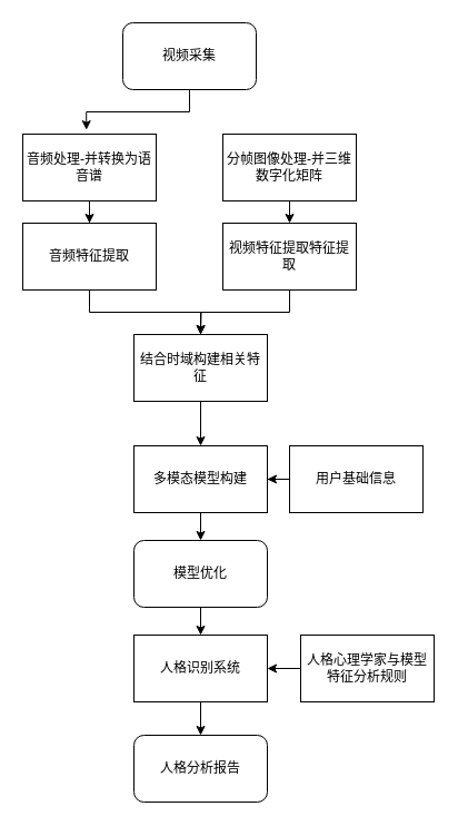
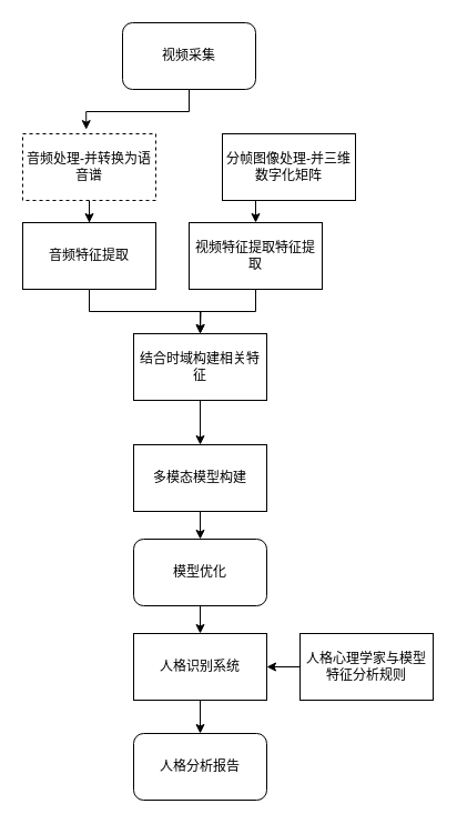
  <mxCell id="0" />
  <mxCell id="1" parent="0" />
  <mxCell id="2" style="edgeStyle=orthogonalEdgeStyle;rounded=0;orthogonalLoop=1;jettySize=auto;html=1;exitX=0.5;exitY=1;exitDx=0;exitDy=0;entryX=0.5;entryY=0;entryDx=0;entryDy=0;" edge="1" parent="1" source="3" target="11"><mxGeometry relative="1" as="geometry" /></mxCell>
  <mxCell id="3" value="分帧图像处理-并三维数字化矩阵" style="rounded=0;whiteSpace=wrap;html=1;" vertex="1" parent="1"><mxGeometry x="200" y="120" width="120" height="60" as="geometry" /></mxCell>
  <mxCell id="4" style="edgeStyle=orthogonalEdgeStyle;rounded=0;orthogonalLoop=1;jettySize=auto;html=1;exitX=0.5;exitY=1;exitDx=0;exitDy=0;" edge="1" parent="1" source="5" target="9"><mxGeometry relative="1" as="geometry" /></mxCell>
- <mxCell id="5" value="音频处理-并转换为语音谱" style="rounded=0;whiteSpace=wrap;html=1;" vertex="1" parent="1"><mxGeometry x="20" y="120" width="120" height="60" as="geometry" /></mxCell>
+ <mxCell id="5" value="音频处理-并转换为语音谱" style="rounded=0;whiteSpace=wrap;html=1;dashed=1;" vertex="1" parent="1"><mxGeometry x="20" y="120" width="120" height="60" as="geometry" /></mxCell>
  <mxCell id="6" style="edgeStyle=orthogonalEdgeStyle;rounded=0;orthogonalLoop=1;jettySize=auto;html=1;entryX=0.477;entryY=-0.064;entryDx=0;entryDy=0;entryPerimeter=0;" edge="1" parent="1" source="7" target="5"><mxGeometry relative="1" as="geometry" /></mxCell>
  <mxCell id="7" value="&lt;span&gt;视频采集&lt;/span&gt;" style="rounded=1;whiteSpace=wrap;html=1;" vertex="1" parent="1"><mxGeometry x="110" y="20" width="120" height="60" as="geometry" /></mxCell>
  <mxCell id="8" style="edgeStyle=orthogonalEdgeStyle;rounded=0;orthogonalLoop=1;jettySize=auto;html=1;exitX=0.5;exitY=1;exitDx=0;exitDy=0;" edge="1" parent="1" source="9"><mxGeometry relative="1" as="geometry"><mxPoint x="180" y="300" as="targetPoint" /></mxGeometry></mxCell>
  <mxCell id="9" value="音频特征提取" style="rounded=0;whiteSpace=wrap;html=1;" vertex="1" parent="1"><mxGeometry x="20" y="200" width="120" height="60" as="geometry" /></mxCell>
  <mxCell id="10" style="edgeStyle=orthogonalEdgeStyle;rounded=0;orthogonalLoop=1;jettySize=auto;html=1;exitX=0.5;exitY=1;exitDx=0;exitDy=0;" edge="1" parent="1" source="11" target="15"><mxGeometry relative="1" as="geometry" /></mxCell>
- <mxCell id="11" value="视频特征提取特征提取" style="rounded=0;whiteSpace=wrap;html=1;" vertex="1" parent="1"><mxGeometry x="200" y="200" width="120" height="60" as="geometry" /></mxCell>
+ <mxCell id="11" value="视频特征提取特征提取" style="rounded=0;whiteSpace=wrap;html=1;" vertex="1" parent="1"><mxGeometry x="170" y="200" width="120" height="60" as="geometry" /></mxCell>
  <mxCell id="12" style="edgeStyle=orthogonalEdgeStyle;rounded=0;orthogonalLoop=1;jettySize=auto;html=1;exitX=0.5;exitY=1;exitDx=0;exitDy=0;entryX=0.5;entryY=0;entryDx=0;entryDy=0;" edge="1" parent="1" source="13" target="17"><mxGeometry relative="1" as="geometry" /></mxCell>
  <mxCell id="13" value="多模态模型构建" style="rounded=0;whiteSpace=wrap;html=1;" vertex="1" parent="1"><mxGeometry x="120" y="400" width="120" height="60" as="geometry" /></mxCell>
  <mxCell id="14" style="edgeStyle=orthogonalEdgeStyle;rounded=0;orthogonalLoop=1;jettySize=auto;html=1;exitX=0.5;exitY=1;exitDx=0;exitDy=0;entryX=0.5;entryY=0;entryDx=0;entryDy=0;" edge="1" parent="1" source="15" target="13"><mxGeometry relative="1" as="geometry" /></mxCell>
  <mxCell id="15" value="结合时域构建相关特征" style="rounded=0;whiteSpace=wrap;html=1;" vertex="1" parent="1"><mxGeometry x="120" y="300" width="120" height="60" as="geometry" /></mxCell>
  <mxCell id="16" style="edgeStyle=orthogonalEdgeStyle;rounded=0;orthogonalLoop=1;jettySize=auto;html=1;exitX=0.5;exitY=1;exitDx=0;exitDy=0;entryX=0.5;entryY=0;entryDx=0;entryDy=0;" edge="1" parent="1" source="17" target="21"><mxGeometry relative="1" as="geometry" /></mxCell>
  <mxCell id="17" value="模型优化" style="rounded=1;whiteSpace=wrap;html=1;" vertex="1" parent="1"><mxGeometry x="120" y="485" width="120" height="60" as="geometry" /></mxCell>
- <mxCell id="18" style="edgeStyle=orthogonalEdgeStyle;rounded=0;orthogonalLoop=1;jettySize=auto;html=1;exitX=0;exitY=0.5;exitDx=0;exitDy=0;" edge="1" parent="1" source="19" target="13"><mxGeometry relative="1" as="geometry" /></mxCell>
- <mxCell id="19" value="用户基础信息" style="rounded=0;whiteSpace=wrap;html=1;" vertex="1" parent="1"><mxGeometry x="260" y="400" width="120" height="60" as="geometry" /></mxCell>
  <mxCell id="20" style="edgeStyle=orthogonalEdgeStyle;rounded=0;orthogonalLoop=1;jettySize=auto;html=1;exitX=0.5;exitY=1;exitDx=0;exitDy=0;entryX=0.5;entryY=0;entryDx=0;entryDy=0;" edge="1" parent="1" source="21" target="24"><mxGeometry relative="1" as="geometry" /></mxCell>
  <mxCell id="21" value="人格识别系统" style="rounded=0;whiteSpace=wrap;html=1;" vertex="1" parent="1"><mxGeometry x="120" y="570" width="120" height="60" as="geometry" /></mxCell>
  <mxCell id="22" style="edgeStyle=orthogonalEdgeStyle;rounded=0;orthogonalLoop=1;jettySize=auto;html=1;exitX=0;exitY=0.5;exitDx=0;exitDy=0;entryX=1;entryY=0.5;entryDx=0;entryDy=0;" edge="1" parent="1" source="23" target="21"><mxGeometry relative="1" as="geometry" /></mxCell>
  <mxCell id="23" value="人格心理学家与模型特征分析规则" style="rounded=0;whiteSpace=wrap;html=1;" vertex="1" parent="1"><mxGeometry x="270" y="570" width="120" height="60" as="geometry" /></mxCell>
  <mxCell id="24" value="人格分析报告" style="rounded=1;whiteSpace=wrap;html=1;" vertex="1" parent="1"><mxGeometry x="120" y="660" width="120" height="60" as="geometry" /></mxCell>
